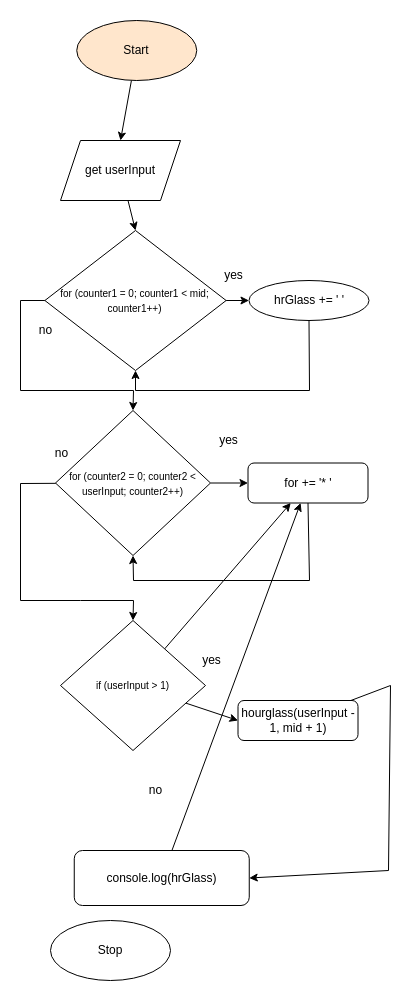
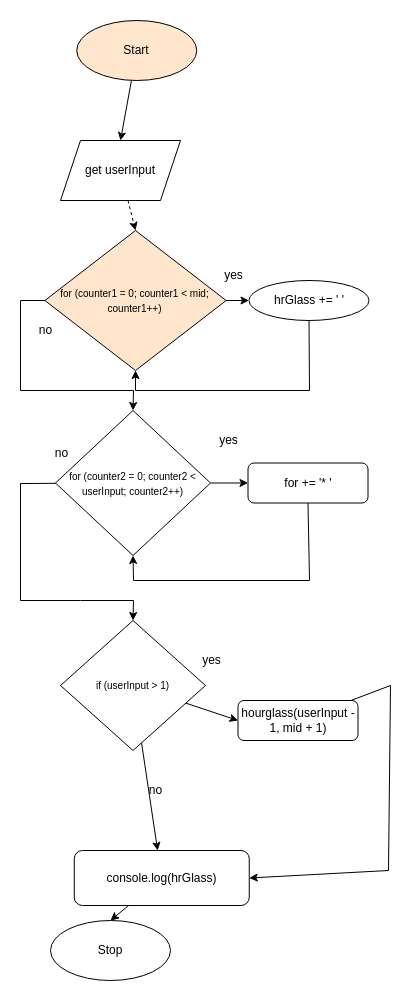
  <mxCell id="0" />
  <mxCell id="1" parent="0" />
  <mxCell id="2" style="edgeStyle=none;html=1;entryX=0.5;entryY=0;entryDx=0;entryDy=0;" parent="1" source="3" target="28" edge="1"><mxGeometry relative="1" as="geometry" /></mxCell>
  <mxCell id="3" value="Start" style="ellipse;whiteSpace=wrap;html=1;fillColor=#ffe6cc;" parent="1" vertex="1"><mxGeometry x="76.25" y="20" width="120" height="60" as="geometry" /></mxCell>
  <mxCell id="4" value="Stop" style="ellipse;whiteSpace=wrap;html=1;" parent="1" vertex="1"><mxGeometry x="50.01" y="920" width="120" height="60" as="geometry" /></mxCell>
  <mxCell id="5" value="" style="edgeStyle=none;html=1;exitX=0;exitY=0.5;exitDx=0;exitDy=0;entryX=0.5;entryY=0;entryDx=0;entryDy=0;rounded=0;" parent="1" source="7" target="10" edge="1"><mxGeometry relative="1" as="geometry"><Array as="points"><mxPoint x="20" y="300" /><mxPoint x="20" y="390" /><mxPoint x="133" y="390" /></Array></mxGeometry></mxCell>
  <mxCell id="6" value="" style="edgeStyle=none;rounded=0;html=1;endArrow=classic;endFill=1;" parent="1" source="7" target="20" edge="1"><mxGeometry relative="1" as="geometry" /></mxCell>
- <mxCell id="7" value="&lt;font style=&quot;font-size: 10px&quot;&gt;for (counter1 = 0; counter1 &amp;lt; mid; counter1++)&lt;/font&gt;" style="rhombus;whiteSpace=wrap;html=1;" parent="1" vertex="1"><mxGeometry x="44.38" y="230" width="181.25" height="140" as="geometry" /></mxCell>
+ <mxCell id="7" value="&lt;font style=&quot;font-size: 10px&quot;&gt;for (counter1 = 0; counter1 &amp;lt; mid; counter1++)&lt;/font&gt;" style="rhombus;whiteSpace=wrap;html=1;fillColor=#ffe6cc;" parent="1" vertex="1"><mxGeometry x="44.38" y="230" width="181.25" height="140" as="geometry" /></mxCell>
  <mxCell id="8" style="edgeStyle=none;rounded=0;html=1;entryX=0;entryY=0.5;entryDx=0;entryDy=0;endArrow=classic;endFill=1;" parent="1" source="10" target="22" edge="1"><mxGeometry relative="1" as="geometry" /></mxCell>
  <mxCell id="9" style="edgeStyle=none;rounded=0;html=1;entryX=0.5;entryY=0;entryDx=0;entryDy=0;endArrow=classic;endFill=1;" parent="1" source="10" target="13" edge="1"><mxGeometry relative="1" as="geometry"><Array as="points"><mxPoint x="20" y="483" /><mxPoint x="20" y="600" /><mxPoint x="80" y="600" /><mxPoint x="133" y="600" /></Array></mxGeometry></mxCell>
  <mxCell id="10" value="&lt;span style=&quot;font-size: 10px&quot;&gt;for (counter2 = 0; counter2 &amp;lt; userInput; counter2++)&lt;/span&gt;" style="rhombus;whiteSpace=wrap;html=1;" parent="1" vertex="1"><mxGeometry x="55" y="410" width="155" height="145" as="geometry" /></mxCell>
  <mxCell id="11" style="edgeStyle=none;rounded=0;html=1;entryX=0;entryY=0.5;entryDx=0;entryDy=0;fontSize=11;endArrow=classic;endFill=1;" parent="1" source="13" target="24" edge="1"><mxGeometry relative="1" as="geometry" /></mxCell>
- <mxCell id="12" value="" style="edgeStyle=none;rounded=0;html=1;fontSize=11;endArrow=classic;endFill=1;" parent="1" source="13" target="22" edge="1"><mxGeometry relative="1" as="geometry" /></mxCell>
+ <mxCell id="12" value="" style="edgeStyle=none;rounded=0;html=1;fontSize=11;endArrow=classic;endFill=1;" parent="1" source="13" target="26" edge="1"><mxGeometry relative="1" as="geometry" /></mxCell>
  <mxCell id="13" value="&lt;span style=&quot;font-size: 10px&quot;&gt;if (userInput &amp;gt; 1)&lt;/span&gt;" style="rhombus;whiteSpace=wrap;html=1;" parent="1" vertex="1"><mxGeometry x="60" y="620" width="145" height="130" as="geometry" /></mxCell>
  <mxCell id="14" value="no" style="text;html=1;align=center;verticalAlign=middle;resizable=0;points=[];autosize=1;strokeColor=none;fillColor=none;" parent="1" vertex="1"><mxGeometry x="30" y="320" width="30" height="20" as="geometry" /></mxCell>
  <mxCell id="15" value="no" style="text;html=1;align=center;verticalAlign=middle;resizable=0;points=[];autosize=1;strokeColor=none;fillColor=none;" parent="1" vertex="1"><mxGeometry x="46.25" y="442.5" width="30" height="20" as="geometry" /></mxCell>
  <mxCell id="16" value="no" style="text;html=1;align=center;verticalAlign=middle;resizable=0;points=[];autosize=1;strokeColor=none;fillColor=none;" parent="1" vertex="1"><mxGeometry x="140" y="780" width="30" height="20" as="geometry" /></mxCell>
  <mxCell id="17" value="yes" style="text;html=1;align=center;verticalAlign=middle;resizable=0;points=[];autosize=1;strokeColor=none;fillColor=none;" parent="1" vertex="1"><mxGeometry x="217.5" y="265" width="30" height="20" as="geometry" /></mxCell>
  <mxCell id="18" value="yes" style="text;html=1;align=center;verticalAlign=middle;resizable=0;points=[];autosize=1;strokeColor=none;fillColor=none;" parent="1" vertex="1"><mxGeometry x="212.5" y="430" width="30" height="20" as="geometry" /></mxCell>
  <mxCell id="19" style="edgeStyle=none;rounded=0;html=1;entryX=0.5;entryY=1;entryDx=0;entryDy=0;" parent="1" source="20" target="7" edge="1"><mxGeometry relative="1" as="geometry"><mxPoint x="135" y="360" as="targetPoint" /><Array as="points"><mxPoint x="309" y="390" /><mxPoint x="135" y="390" /></Array></mxGeometry></mxCell>
  <mxCell id="20" value="hrGlass += ' '" style="ellipse;whiteSpace=wrap;html=1;" parent="1" vertex="1"><mxGeometry x="248.5" y="280" width="120" height="40" as="geometry" /></mxCell>
  <mxCell id="21" style="edgeStyle=none;rounded=0;html=1;endArrow=classic;endFill=1;entryX=0.5;entryY=1;entryDx=0;entryDy=0;exitX=0.5;exitY=1;exitDx=0;exitDy=0;" parent="1" source="22" target="10" edge="1"><mxGeometry relative="1" as="geometry"><mxPoint x="390" y="462.5" as="targetPoint" /><Array as="points"><mxPoint x="309" y="580" /><mxPoint x="133" y="580" /></Array></mxGeometry></mxCell>
  <mxCell id="22" value="for += '* '" style="rounded=1;whiteSpace=wrap;html=1;" parent="1" vertex="1"><mxGeometry x="247.5" y="462.5" width="120" height="40" as="geometry" /></mxCell>
  <mxCell id="23" style="edgeStyle=none;html=1;entryX=1;entryY=0.5;entryDx=0;entryDy=0;endArrow=classic;endFill=1;rounded=0;" parent="1" source="24" target="26" edge="1"><mxGeometry relative="1" as="geometry"><Array as="points"><mxPoint x="390" y="685" /><mxPoint x="388" y="870" /></Array></mxGeometry></mxCell>
  <mxCell id="24" value="hourglass(userInput - 1, mid + 1)" style="rounded=1;whiteSpace=wrap;html=1;" parent="1" vertex="1"><mxGeometry x="237.5" y="700" width="120" height="40" as="geometry" /></mxCell>
- <mxCell id="25" value="" style="edgeStyle=none;rounded=0;html=1;fontSize=11;endArrow=classic;endFill=1;" parent="1" source="26" target="22" edge="1"><mxGeometry relative="1" as="geometry"><mxPoint x="133.75" y="930" as="targetPoint" /></mxGeometry></mxCell>
+ <mxCell id="25" value="" style="edgeStyle=none;rounded=0;html=1;fontSize=11;endArrow=classic;endFill=1;entryX=0.5;entryY=0;entryDx=0;entryDy=0;" parent="1" source="26" target="4" edge="1"><mxGeometry relative="1" as="geometry"><mxPoint x="133.75" y="930" as="targetPoint" /></mxGeometry></mxCell>
  <mxCell id="26" value="console.log(hrGlass)" style="rounded=1;whiteSpace=wrap;html=1;" parent="1" vertex="1"><mxGeometry x="73.75" y="850" width="175" height="55" as="geometry" /></mxCell>
- <mxCell id="27" style="edgeStyle=none;html=1;entryX=0.5;entryY=0;entryDx=0;entryDy=0;" parent="1" source="28" target="7" edge="1"><mxGeometry relative="1" as="geometry" /></mxCell>
+ <mxCell id="27" style="edgeStyle=none;html=1;entryX=0.5;entryY=0;entryDx=0;entryDy=0;dashed=1;" parent="1" source="28" target="7" edge="1"><mxGeometry relative="1" as="geometry" /></mxCell>
  <mxCell id="28" value="get userInput" style="shape=parallelogram;perimeter=parallelogramPerimeter;whiteSpace=wrap;html=1;fixedSize=1;" parent="1" vertex="1"><mxGeometry x="60" y="140" width="120" height="60" as="geometry" /></mxCell>
  <mxCell id="29" value="yes" style="text;html=1;align=center;verticalAlign=middle;resizable=0;points=[];autosize=1;strokeColor=none;fillColor=none;" parent="1" vertex="1"><mxGeometry x="196.25" y="650" width="30" height="20" as="geometry" /></mxCell>
